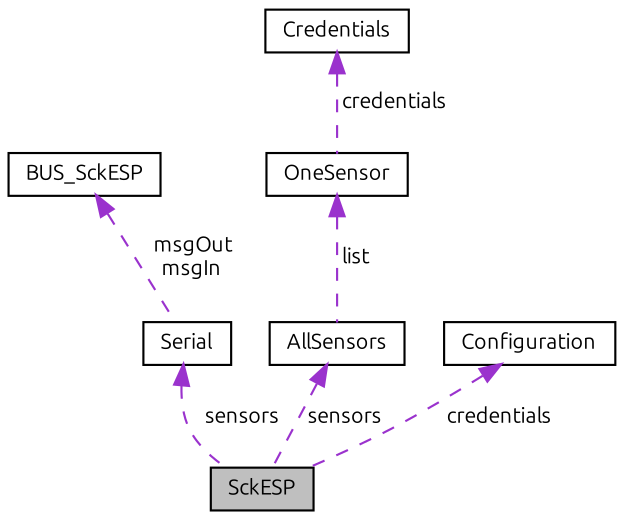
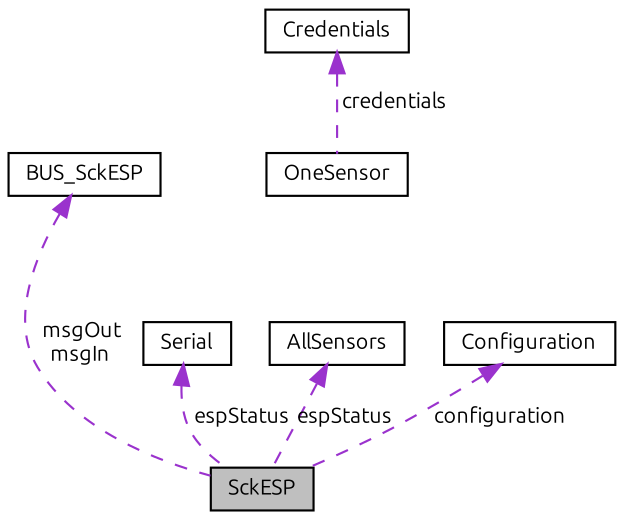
  digraph {
    fontname=Ubuntu
    node [color=black fillcolor=white fontname=Ubuntu fontsize=10 shape=record style=filled]
    edge [color=darkorchid3 dir=back fontname=Ubuntu fontsize=10 labelfontname=Helvetica labelfontsize=10 style=dashed]
    n1 [fillcolor=grey75 fontcolor=black height=0.2 label=SckESP width=0.4]
    n2 [height=0.2 label=BUS_SckESP width=0.4]
    n3 [height=0.2 label=Credentials width=0.4]
    n4 [height=0.2 label=OneSensor width=0.4]
    n5 [height=0.2 label=Serial width=0.4]
    n6 [height=0.2 label=AllSensors width=0.4]
    n7 [height=0.2 label=Configuration width=0.4]
-   n2 -> n5 [label=" msgOut\nmsgIn"]
+   n2 -> n1 [label=" msgOut\nmsgIn"]
    n3 -> n4 [label=" credentials"]
-   n4 -> n6 [label=" list"]
-   n5 -> n1 [label=" sensors"]
-   n6 -> n1 [label=" sensors"]
-   n7 -> n1 [label=" credentials"]
+   n5 -> n1 [label=" espStatus"]
+   n6 -> n1 [label=" espStatus"]
+   n7 -> n1 [label=" configuration"]
  }
